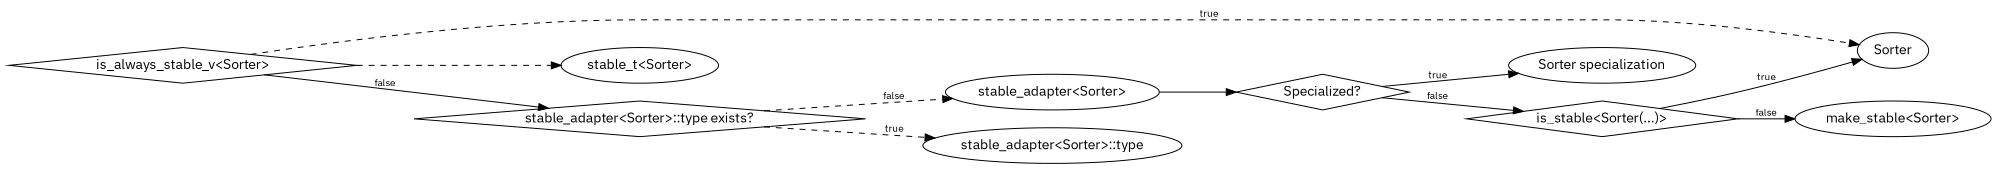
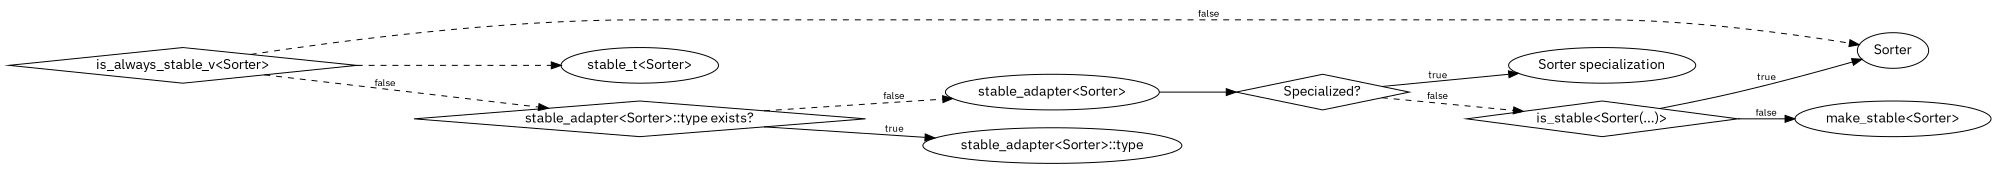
  digraph {
    fontname="IBM Plex Sans"
    rankdir=LR
    node [fontname="IBM Plex Sans"]
    edge [fontname="IBM Plex Sans" fontsize=10]
    n1 [label=Sorter]
    n2 [label="stable_t<Sorter>"]
    n3 [label="is_always_stable_v<Sorter>" shape=diamond]
    "stable_adapter<Sorter>::type exists?" [shape=diamond]
    n5 [label="stable_adapter<Sorter>"]
    n6 [label="Specialized?" shape=diamond]
    n7 [label="Sorter specialization"]
    n8 [label="is_stable<Sorter(...)>" shape=diamond]
    n9 [label="make_stable<Sorter>"]
    "stable_adapter<Sorter>::type"
-   n3 -> n1 [label=true style=dashed]
+   n3 -> n1 [label=false style=dashed]
    n3 -> n2 [style=dashed fontsize=""]
-   n3 -> "stable_adapter<Sorter>::type exists?" [label=false style=solid]
+   n3 -> "stable_adapter<Sorter>::type exists?" [label=false style=dashed]
    "stable_adapter<Sorter>::type exists?" -> n5 [label=false style=dashed]
-   "stable_adapter<Sorter>::type exists?" -> "stable_adapter<Sorter>::type" [label=true style=dashed]
+   "stable_adapter<Sorter>::type exists?" -> "stable_adapter<Sorter>::type" [label=true style=solid]
    n5 -> n6 [fontsize=""]
    n6 -> n7 [label=true]
-   n6 -> n8 [label=false]
+   n6 -> n8 [label=false style=dashed]
    n8 -> n1 [label=true]
    n8 -> n9 [label=false]
  }
